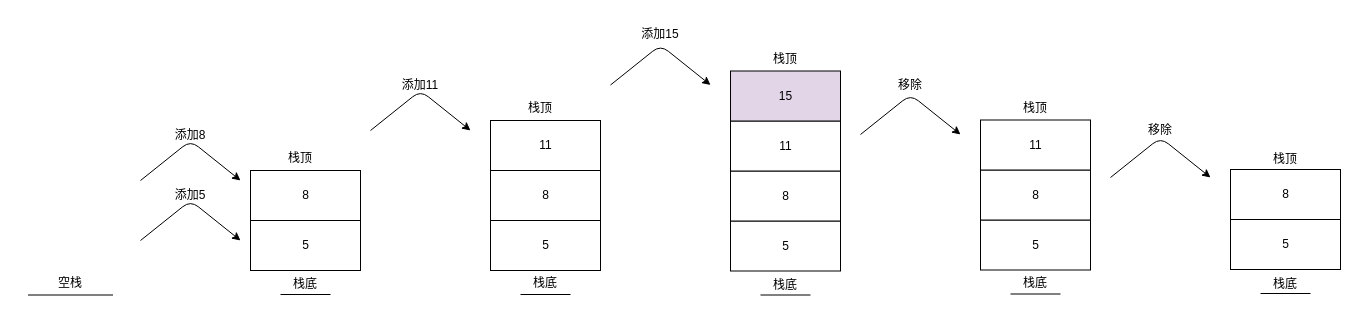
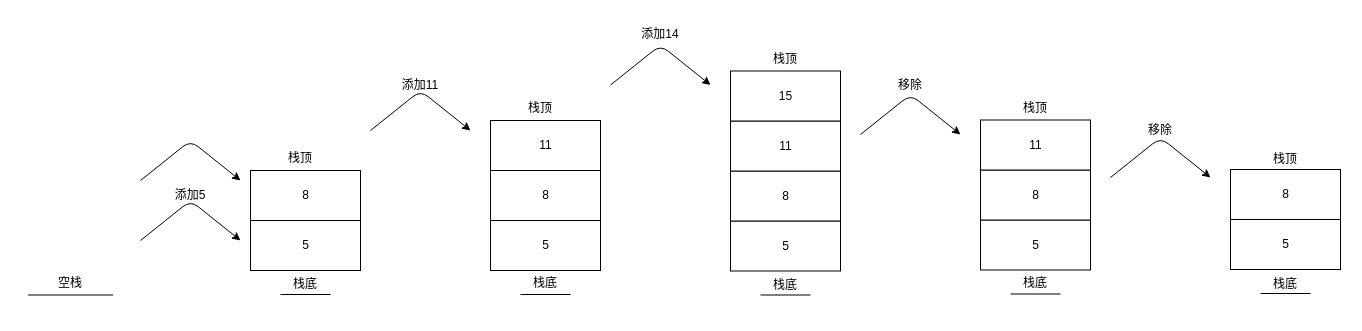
  <mxCell id="0" />
  <mxCell id="1" parent="0" />
  <mxCell id="2" value="" style="line;strokeWidth=1;fillColor=none;align=left;verticalAlign=middle;spacingTop=-5;spacingLeft=3;spacingRight=3;rotatable=0;labelPosition=right;points=[];portConstraint=eastwest;" parent="1" vertex="1"><mxGeometry x="27.5" y="280.5" width="85" height="28" as="geometry" /></mxCell>
  <mxCell id="3" value="空栈" style="text;strokeColor=none;fillColor=none;align=center;verticalAlign=top;spacingLeft=4;spacingRight=4;overflow=hidden;rotatable=0;points=[[0,0.5],[1,0.5]];portConstraint=eastwest;" parent="1" vertex="1"><mxGeometry x="20" y="269" width="100" height="26" as="geometry" /></mxCell>
  <mxCell id="4" value="&lt;font style=&quot;vertical-align: inherit&quot;&gt;&lt;font style=&quot;vertical-align: inherit&quot;&gt;5&lt;/font&gt;&lt;/font&gt;" style="html=1;" parent="1" vertex="1"><mxGeometry x="250" y="220" width="110" height="50" as="geometry" /></mxCell>
  <mxCell id="5" value="" style="endArrow=classic;html=1;" parent="1" edge="1"><mxGeometry relative="1" as="geometry"><mxPoint x="140" y="240" as="sourcePoint" /><mxPoint x="240" y="240" as="targetPoint" /><Array as="points"><mxPoint x="190" y="200" /></Array></mxGeometry></mxCell>
  <mxCell id="6" value="" style="endArrow=classic;html=1;" parent="1" edge="1"><mxGeometry relative="1" as="geometry"><mxPoint x="140" y="180" as="sourcePoint" /><mxPoint x="240" y="180" as="targetPoint" /><Array as="points"><mxPoint x="190" y="140" /></Array></mxGeometry></mxCell>
  <mxCell id="7" value="&lt;font style=&quot;vertical-align: inherit&quot;&gt;&lt;font style=&quot;vertical-align: inherit&quot;&gt;8&lt;/font&gt;&lt;/font&gt;" style="html=1;" parent="1" vertex="1"><mxGeometry x="250" y="170" width="110" height="50" as="geometry" /></mxCell>
  <mxCell id="8" value="" style="line;strokeWidth=1;fillColor=none;align=left;verticalAlign=middle;spacingTop=-1;spacingLeft=3;spacingRight=3;rotatable=0;labelPosition=right;points=[];portConstraint=eastwest;" parent="1" vertex="1"><mxGeometry x="280" y="287.5" width="50" height="13" as="geometry" /></mxCell>
  <mxCell id="9" value="栈底" style="text;strokeColor=none;fillColor=none;align=center;verticalAlign=top;spacingLeft=4;spacingRight=4;overflow=hidden;rotatable=0;points=[[0,0.5],[1,0.5]];portConstraint=eastwest;" parent="1" vertex="1"><mxGeometry x="255" y="269.5" width="100" height="26" as="geometry" /></mxCell>
  <mxCell id="10" value="栈顶" style="text;strokeColor=none;fillColor=none;align=center;verticalAlign=top;spacingLeft=4;spacingRight=4;overflow=hidden;rotatable=0;points=[[0,0.5],[1,0.5]];portConstraint=eastwest;" parent="1" vertex="1"><mxGeometry x="250" y="144" width="100" height="26" as="geometry" /></mxCell>
  <mxCell id="11" value="" style="endArrow=classic;html=1;" parent="1" edge="1"><mxGeometry relative="1" as="geometry"><mxPoint x="370" y="130" as="sourcePoint" /><mxPoint x="470" y="130" as="targetPoint" /><Array as="points"><mxPoint x="420" y="90" /></Array></mxGeometry></mxCell>
  <mxCell id="12" value="&lt;font style=&quot;vertical-align: inherit&quot;&gt;&lt;font style=&quot;vertical-align: inherit&quot;&gt;5&lt;/font&gt;&lt;/font&gt;" style="html=1;" parent="1" vertex="1"><mxGeometry x="490" y="220" width="110" height="50" as="geometry" /></mxCell>
  <mxCell id="13" value="&lt;font style=&quot;vertical-align: inherit&quot;&gt;&lt;font style=&quot;vertical-align: inherit&quot;&gt;8&lt;/font&gt;&lt;/font&gt;" style="html=1;" parent="1" vertex="1"><mxGeometry x="490" y="170" width="110" height="50" as="geometry" /></mxCell>
  <mxCell id="14" value="" style="line;strokeWidth=1;fillColor=none;align=left;verticalAlign=middle;spacingTop=-1;spacingLeft=3;spacingRight=3;rotatable=0;labelPosition=right;points=[];portConstraint=eastwest;" parent="1" vertex="1"><mxGeometry x="520" y="287.5" width="50" height="13" as="geometry" /></mxCell>
  <mxCell id="15" value="栈顶" style="text;strokeColor=none;fillColor=none;align=center;verticalAlign=top;spacingLeft=4;spacingRight=4;overflow=hidden;rotatable=0;points=[[0,0.5],[1,0.5]];portConstraint=eastwest;" parent="1" vertex="1"><mxGeometry x="490" y="94" width="100" height="26" as="geometry" /></mxCell>
  <mxCell id="16" value="" style="endArrow=classic;html=1;" parent="1" edge="1"><mxGeometry relative="1" as="geometry"><mxPoint x="610" y="84.5" as="sourcePoint" /><mxPoint x="710" y="84.5" as="targetPoint" /><Array as="points"><mxPoint x="660" y="44.5" /></Array></mxGeometry></mxCell>
  <mxCell id="17" value="&lt;font style=&quot;vertical-align: inherit&quot;&gt;&lt;font style=&quot;vertical-align: inherit&quot;&gt;11&lt;/font&gt;&lt;/font&gt;" style="html=1;" parent="1" vertex="1"><mxGeometry x="490" y="120" width="110" height="50" as="geometry" /></mxCell>
  <mxCell id="18" value="&lt;font style=&quot;vertical-align: inherit&quot;&gt;&lt;font style=&quot;vertical-align: inherit&quot;&gt;5&lt;/font&gt;&lt;/font&gt;" style="html=1;" parent="1" vertex="1"><mxGeometry x="730" y="220.5" width="110" height="50" as="geometry" /></mxCell>
  <mxCell id="19" value="&lt;font style=&quot;vertical-align: inherit&quot;&gt;&lt;font style=&quot;vertical-align: inherit&quot;&gt;8&lt;/font&gt;&lt;/font&gt;" style="html=1;" parent="1" vertex="1"><mxGeometry x="730" y="170.5" width="110" height="50" as="geometry" /></mxCell>
  <mxCell id="20" value="栈顶" style="text;strokeColor=none;fillColor=none;align=center;verticalAlign=top;spacingLeft=4;spacingRight=4;overflow=hidden;rotatable=0;points=[[0,0.5],[1,0.5]];portConstraint=eastwest;" parent="1" vertex="1"><mxGeometry x="735" y="44.5" width="100" height="26" as="geometry" /></mxCell>
  <mxCell id="21" value="&lt;font style=&quot;vertical-align: inherit&quot;&gt;&lt;font style=&quot;vertical-align: inherit&quot;&gt;11&lt;/font&gt;&lt;/font&gt;" style="html=1;" parent="1" vertex="1"><mxGeometry x="730" y="120.5" width="110" height="50" as="geometry" /></mxCell>
  <mxCell id="22" value="" style="line;strokeWidth=1;fillColor=none;align=left;verticalAlign=middle;spacingTop=-1;spacingLeft=3;spacingRight=3;rotatable=0;labelPosition=right;points=[];portConstraint=eastwest;" parent="1" vertex="1"><mxGeometry x="760" y="288" width="50" height="13" as="geometry" /></mxCell>
- <mxCell id="23" value="15" style="html=1;fillColor=#e1d5e7;" parent="1" vertex="1"><mxGeometry x="730" y="70.5" width="110" height="50" as="geometry" /></mxCell>
+ <mxCell id="23" value="15" style="html=1;" parent="1" vertex="1"><mxGeometry x="730" y="70.5" width="110" height="50" as="geometry" /></mxCell>
  <mxCell id="24" value="&lt;font style=&quot;vertical-align: inherit&quot;&gt;&lt;font style=&quot;vertical-align: inherit&quot;&gt;5&lt;/font&gt;&lt;/font&gt;" style="html=1;" vertex="1" parent="1"><mxGeometry x="980" y="219.5" width="110" height="50" as="geometry" /></mxCell>
  <mxCell id="25" value="&lt;font style=&quot;vertical-align: inherit&quot;&gt;&lt;font style=&quot;vertical-align: inherit&quot;&gt;8&lt;/font&gt;&lt;/font&gt;" style="html=1;" vertex="1" parent="1"><mxGeometry x="980" y="169.5" width="110" height="50" as="geometry" /></mxCell>
  <mxCell id="26" value="栈顶" style="text;strokeColor=none;fillColor=none;align=center;verticalAlign=top;spacingLeft=4;spacingRight=4;overflow=hidden;rotatable=0;points=[[0,0.5],[1,0.5]];portConstraint=eastwest;" vertex="1" parent="1"><mxGeometry x="985" y="93.5" width="100" height="26" as="geometry" /></mxCell>
  <mxCell id="27" value="&lt;font style=&quot;vertical-align: inherit&quot;&gt;&lt;font style=&quot;vertical-align: inherit&quot;&gt;11&lt;/font&gt;&lt;/font&gt;" style="html=1;" vertex="1" parent="1"><mxGeometry x="980" y="119.5" width="110" height="50" as="geometry" /></mxCell>
  <mxCell id="28" value="" style="line;strokeWidth=1;fillColor=none;align=left;verticalAlign=middle;spacingTop=-1;spacingLeft=3;spacingRight=3;rotatable=0;labelPosition=right;points=[];portConstraint=eastwest;" vertex="1" parent="1"><mxGeometry x="1010" y="287" width="50" height="13" as="geometry" /></mxCell>
  <mxCell id="29" value="" style="endArrow=classic;html=1;" edge="1" parent="1"><mxGeometry relative="1" as="geometry"><mxPoint x="860" y="134" as="sourcePoint" /><mxPoint x="960" y="134" as="targetPoint" /><Array as="points"><mxPoint x="910" y="94" /></Array></mxGeometry></mxCell>
  <mxCell id="30" value="&lt;font style=&quot;vertical-align: inherit&quot;&gt;&lt;font style=&quot;vertical-align: inherit&quot;&gt;5&lt;/font&gt;&lt;/font&gt;" style="html=1;" vertex="1" parent="1"><mxGeometry x="1230" y="219" width="110" height="50" as="geometry" /></mxCell>
  <mxCell id="31" value="&lt;font style=&quot;vertical-align: inherit&quot;&gt;&lt;font style=&quot;vertical-align: inherit&quot;&gt;8&lt;/font&gt;&lt;/font&gt;" style="html=1;" vertex="1" parent="1"><mxGeometry x="1230" y="169" width="110" height="50" as="geometry" /></mxCell>
  <mxCell id="32" value="栈顶" style="text;strokeColor=none;fillColor=none;align=center;verticalAlign=top;spacingLeft=4;spacingRight=4;overflow=hidden;rotatable=0;points=[[0,0.5],[1,0.5]];portConstraint=eastwest;" vertex="1" parent="1"><mxGeometry x="1235" y="144.5" width="100" height="26" as="geometry" /></mxCell>
  <mxCell id="33" value="" style="line;strokeWidth=1;fillColor=none;align=left;verticalAlign=middle;spacingTop=-1;spacingLeft=3;spacingRight=3;rotatable=0;labelPosition=right;points=[];portConstraint=eastwest;" vertex="1" parent="1"><mxGeometry x="1260" y="286.5" width="50" height="13" as="geometry" /></mxCell>
  <mxCell id="34" value="" style="endArrow=classic;html=1;" edge="1" parent="1"><mxGeometry relative="1" as="geometry"><mxPoint x="1110" y="177" as="sourcePoint" /><mxPoint x="1210" y="177" as="targetPoint" /><Array as="points"><mxPoint x="1160" y="137" /></Array></mxGeometry></mxCell>
- <mxCell id="35" value="添加8" style="text;strokeColor=none;fillColor=none;align=center;verticalAlign=top;spacingLeft=4;spacingRight=4;overflow=hidden;rotatable=0;points=[[0,0.5],[1,0.5]];portConstraint=eastwest;" vertex="1" parent="1"><mxGeometry x="140" y="120.5" width="100" height="26" as="geometry" /></mxCell>
  <mxCell id="36" value="添加5" style="text;strokeColor=none;fillColor=none;align=center;verticalAlign=top;spacingLeft=4;spacingRight=4;overflow=hidden;rotatable=0;points=[[0,0.5],[1,0.5]];portConstraint=eastwest;" vertex="1" parent="1"><mxGeometry x="140" y="181" width="100" height="26" as="geometry" /></mxCell>
  <mxCell id="37" value="栈底" style="text;strokeColor=none;fillColor=none;align=center;verticalAlign=top;spacingLeft=4;spacingRight=4;overflow=hidden;rotatable=0;points=[[0,0.5],[1,0.5]];portConstraint=eastwest;" vertex="1" parent="1"><mxGeometry x="495" y="269" width="100" height="26" as="geometry" /></mxCell>
  <mxCell id="38" value="添加11" style="text;strokeColor=none;fillColor=none;align=center;verticalAlign=top;spacingLeft=4;spacingRight=4;overflow=hidden;rotatable=0;points=[[0,0.5],[1,0.5]];portConstraint=eastwest;" vertex="1" parent="1"><mxGeometry x="370" y="70.5" width="100" height="26" as="geometry" /></mxCell>
- <mxCell id="39" value="添加15" style="text;strokeColor=none;fillColor=none;align=center;verticalAlign=top;spacingLeft=4;spacingRight=4;overflow=hidden;rotatable=0;points=[[0,0.5],[1,0.5]];portConstraint=eastwest;" vertex="1" parent="1"><mxGeometry x="610" y="20" width="100" height="26" as="geometry" /></mxCell>
+ <mxCell id="39" value="添加14" style="text;strokeColor=none;fillColor=none;align=center;verticalAlign=top;spacingLeft=4;spacingRight=4;overflow=hidden;rotatable=0;points=[[0,0.5],[1,0.5]];portConstraint=eastwest;" vertex="1" parent="1"><mxGeometry x="610" y="20" width="100" height="26" as="geometry" /></mxCell>
  <mxCell id="40" value="移除" style="text;strokeColor=none;fillColor=none;align=center;verticalAlign=top;spacingLeft=4;spacingRight=4;overflow=hidden;rotatable=0;points=[[0,0.5],[1,0.5]];portConstraint=eastwest;" vertex="1" parent="1"><mxGeometry x="860" y="70.5" width="100" height="26" as="geometry" /></mxCell>
  <mxCell id="41" value="移除" style="text;strokeColor=none;fillColor=none;align=center;verticalAlign=top;spacingLeft=4;spacingRight=4;overflow=hidden;rotatable=0;points=[[0,0.5],[1,0.5]];portConstraint=eastwest;" vertex="1" parent="1"><mxGeometry x="1110" y="116" width="100" height="26" as="geometry" /></mxCell>
  <mxCell id="42" value="栈底" style="text;strokeColor=none;fillColor=none;align=center;verticalAlign=top;spacingLeft=4;spacingRight=4;overflow=hidden;rotatable=0;points=[[0,0.5],[1,0.5]];portConstraint=eastwest;" vertex="1" parent="1"><mxGeometry x="735" y="271" width="100" height="26" as="geometry" /></mxCell>
  <mxCell id="43" value="栈底" style="text;strokeColor=none;fillColor=none;align=center;verticalAlign=top;spacingLeft=4;spacingRight=4;overflow=hidden;rotatable=0;points=[[0,0.5],[1,0.5]];portConstraint=eastwest;" vertex="1" parent="1"><mxGeometry x="985" y="269" width="100" height="26" as="geometry" /></mxCell>
  <mxCell id="44" value="栈底" style="text;strokeColor=none;fillColor=none;align=center;verticalAlign=top;spacingLeft=4;spacingRight=4;overflow=hidden;rotatable=0;points=[[0,0.5],[1,0.5]];portConstraint=eastwest;" vertex="1" parent="1"><mxGeometry x="1235" y="269.5" width="100" height="26" as="geometry" /></mxCell>
